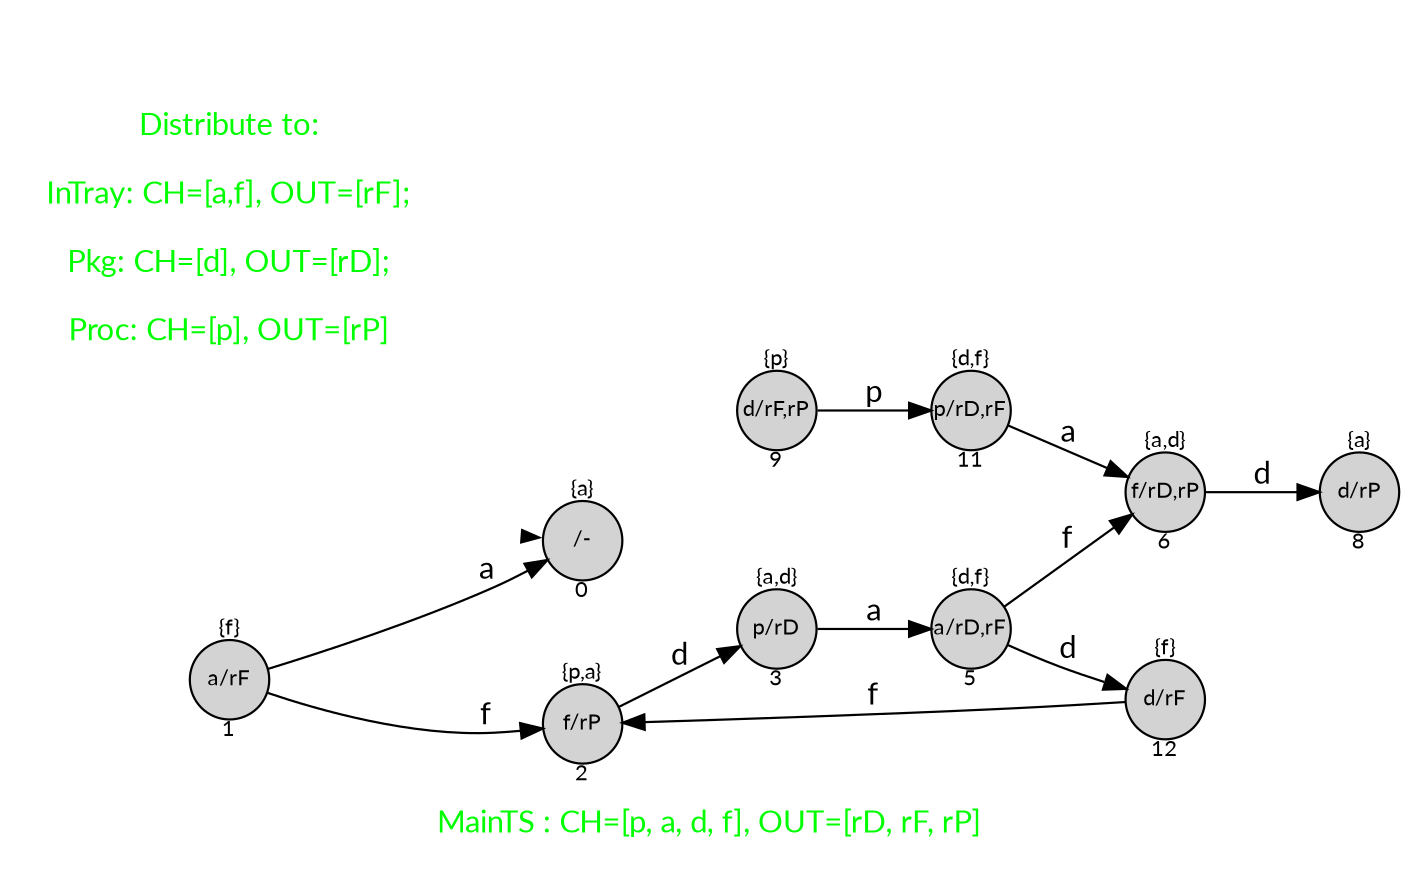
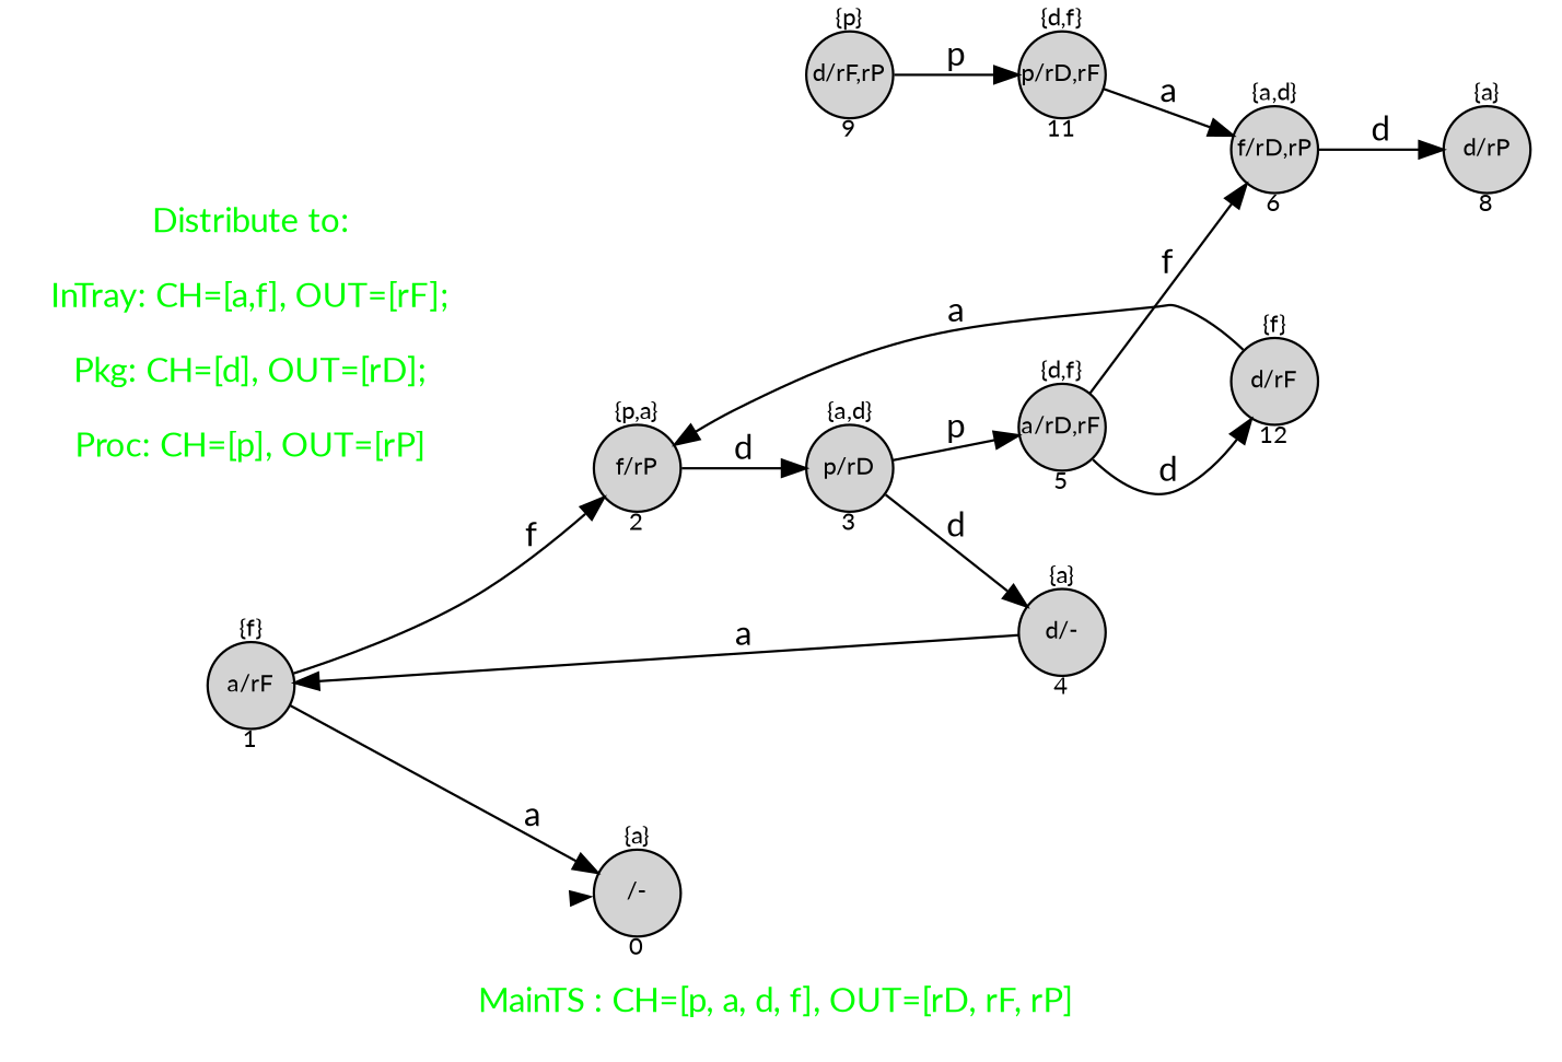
  digraph {
    fontcolor=green
    fontname=Lato
    fontsize=14
    label="\nMainTS : CH=[p, a, d, f], OUT=[rD, rF, rP] "
    nodesep=0.5
    rankdir=LR
    ranksep=0.6
    node [fixedsize=true fontname=Lato fontsize=10 shape=circle style=filled]
    edge [fontname=Lato]
    init [shape=point style=invis]
    n2 [label="{a}\n\n/-\n\n0"]
    n3 [fixedsize=false fontcolor=green fontsize=14 label="Distribute to:\n\nInTray: CH=[a,f], OUT=[rF];\n\nPkg: CH=[d], OUT=[rD];\n\nProc: CH=[p], OUT=[rP]" peripheries=0 shape=square style=""]
    n4 [label="{p}\n\nd/rF,rP\n\n9"]
    n5 [label="{d,f}\n\np/rD,rF\n\n11"]
    n6 [label="{a,d}\n\nf/rD,rP\n\n6"]
    n7 [label="{a}\n\nd/rP\n\n8"]
    n8 [label="{f}\n\na/rF\n\n1"]
    n9 [label="{p,a}\n\nf/rP\n\n2"]
    n10 [label="{a,d}\n\np/rD\n\n3"]
    n11 [label="{d,f}\n\na/rD,rF\n\n5"]
+   n12 [label="{a}\n\nd/-\n\n4"]
    n13 [label="{f}\n\nd/rF\n\n12"]
    init -> n2 [penwidth=0]
    n4 -> n5 [label=p]
    n5 -> n6 [label=a]
    n6 -> n7 [label=d]
    n8 -> n2 [label=a]
    n8 -> n9 [label=f]
    n9 -> n10 [label=d]
-   n10 -> n11 [label=a]
+   n10 -> n11 [label=p]
+   n10 -> n12 [label=d]
    n11 -> n6 [label=f]
    n11 -> n13 [label=d]
-   n13 -> n9 [label=f]
+   n12 -> n8 [label=a]
+   n13 -> n9 [label=a]
  }
